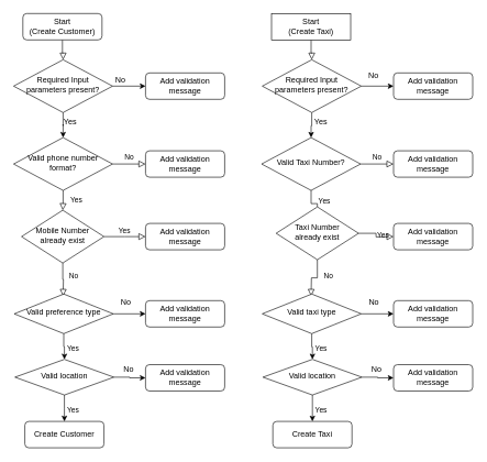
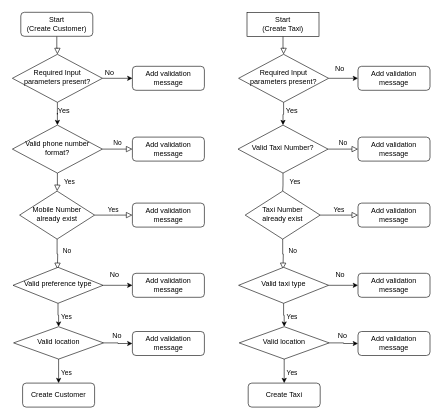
  <mxCell id="0" />
  <mxCell id="1" parent="0" />
  <mxCell id="2" value="" style="rounded=0;html=1;jettySize=auto;orthogonalLoop=1;fontSize=11;endArrow=block;endFill=0;endSize=8;strokeWidth=1;shadow=0;labelBackgroundColor=none;edgeStyle=orthogonalEdgeStyle;entryX=0.5;entryY=0;entryDx=0;entryDy=0;" parent="1" source="3" target="46" edge="1"><mxGeometry relative="1" as="geometry" /></mxCell>
  <mxCell id="3" value="Start&lt;br&gt;(Create Customer)" style="rounded=1;whiteSpace=wrap;html=1;fontSize=12;glass=0;strokeWidth=1;shadow=0;" parent="1" vertex="1"><mxGeometry x="34" y="20" width="120" height="40" as="geometry" /></mxCell>
  <mxCell id="4" value="Yes" style="rounded=0;html=1;jettySize=auto;orthogonalLoop=1;fontSize=11;endArrow=block;endFill=0;endSize=8;strokeWidth=1;shadow=0;labelBackgroundColor=none;edgeStyle=orthogonalEdgeStyle;" parent="1" source="6" target="10" edge="1"><mxGeometry y="20" relative="1" as="geometry"><mxPoint as="offset" /></mxGeometry></mxCell>
  <mxCell id="5" value="No" style="edgeStyle=orthogonalEdgeStyle;rounded=0;html=1;jettySize=auto;orthogonalLoop=1;fontSize=11;endArrow=block;endFill=0;endSize=8;strokeWidth=1;shadow=0;labelBackgroundColor=none;" parent="1" source="6" target="7" edge="1"><mxGeometry y="10" relative="1" as="geometry"><mxPoint as="offset" /></mxGeometry></mxCell>
  <mxCell id="6" value="Valid phone number format?" style="rhombus;whiteSpace=wrap;html=1;shadow=0;fontFamily=Helvetica;fontSize=12;align=center;strokeWidth=1;spacing=6;spacingTop=-4;" parent="1" vertex="1"><mxGeometry x="20" y="208" width="150" height="80" as="geometry" /></mxCell>
  <mxCell id="7" value="Add validation message" style="rounded=1;whiteSpace=wrap;html=1;fontSize=12;glass=0;strokeWidth=1;shadow=0;" parent="1" vertex="1"><mxGeometry x="220" y="228" width="120" height="40" as="geometry" /></mxCell>
  <mxCell id="8" value="No" style="rounded=0;html=1;jettySize=auto;orthogonalLoop=1;fontSize=11;endArrow=block;endFill=0;endSize=8;strokeWidth=1;shadow=0;labelBackgroundColor=none;edgeStyle=orthogonalEdgeStyle;" parent="1" source="10" edge="1"><mxGeometry x="-0.208" y="16" relative="1" as="geometry"><mxPoint as="offset" /><mxPoint x="95" y="448" as="targetPoint" /></mxGeometry></mxCell>
  <mxCell id="9" value="Yes" style="edgeStyle=orthogonalEdgeStyle;rounded=0;html=1;jettySize=auto;orthogonalLoop=1;fontSize=11;endArrow=block;endFill=0;endSize=8;strokeWidth=1;shadow=0;labelBackgroundColor=none;" parent="1" source="10" edge="1"><mxGeometry y="10" relative="1" as="geometry"><mxPoint as="offset" /><mxPoint x="220" y="358" as="targetPoint" /></mxGeometry></mxCell>
  <mxCell id="10" value="Mobile Number already exist" style="rhombus;whiteSpace=wrap;html=1;shadow=0;fontFamily=Helvetica;fontSize=12;align=center;strokeWidth=1;spacing=6;spacingTop=-4;" parent="1" vertex="1"><mxGeometry x="32" y="318" width="125" height="80" as="geometry" /></mxCell>
  <mxCell id="11" value="Yes" style="edgeStyle=orthogonalEdgeStyle;rounded=0;orthogonalLoop=1;jettySize=auto;html=1;entryX=0.5;entryY=0;entryDx=0;entryDy=0;" edge="1" parent="1" source="13" target="15"><mxGeometry x="0.138" y="13" relative="1" as="geometry"><mxPoint as="offset" /></mxGeometry></mxCell>
  <mxCell id="12" style="edgeStyle=orthogonalEdgeStyle;rounded=0;orthogonalLoop=1;jettySize=auto;html=1;entryX=0;entryY=0.5;entryDx=0;entryDy=0;" edge="1" parent="1" source="13" target="18"><mxGeometry relative="1" as="geometry" /></mxCell>
  <mxCell id="13" value="Valid preference type" style="rhombus;whiteSpace=wrap;html=1;shadow=0;fontFamily=Helvetica;fontSize=12;align=center;strokeWidth=1;spacing=6;spacingTop=-4;" vertex="1" parent="1"><mxGeometry x="21" y="445" width="150" height="60" as="geometry" /></mxCell>
  <mxCell id="14" style="edgeStyle=orthogonalEdgeStyle;rounded=0;orthogonalLoop=1;jettySize=auto;html=1;entryX=0;entryY=0.5;entryDx=0;entryDy=0;" edge="1" parent="1" source="15" target="20"><mxGeometry relative="1" as="geometry" /></mxCell>
  <mxCell id="15" value="Valid location" style="rhombus;whiteSpace=wrap;html=1;shadow=0;fontFamily=Helvetica;fontSize=12;align=center;strokeWidth=1;spacing=6;spacingTop=-4;" vertex="1" parent="1"><mxGeometry x="22" y="544" width="150" height="54" as="geometry" /></mxCell>
  <mxCell id="16" value="Yes" style="edgeStyle=orthogonalEdgeStyle;rounded=0;orthogonalLoop=1;jettySize=auto;html=1;exitX=0.5;exitY=1;exitDx=0;exitDy=0;" edge="1" parent="1" source="15"><mxGeometry x="0.138" y="13" relative="1" as="geometry"><mxPoint x="106.067" y="592.973" as="sourcePoint" /><mxPoint x="97" y="638" as="targetPoint" /><mxPoint as="offset" /></mxGeometry></mxCell>
  <mxCell id="17" value="Add validation message" style="rounded=1;whiteSpace=wrap;html=1;fontSize=12;glass=0;strokeWidth=1;shadow=0;" vertex="1" parent="1"><mxGeometry x="220" y="338" width="120" height="40" as="geometry" /></mxCell>
  <mxCell id="18" value="Add validation message" style="rounded=1;whiteSpace=wrap;html=1;fontSize=12;glass=0;strokeWidth=1;shadow=0;" vertex="1" parent="1"><mxGeometry x="220" y="455" width="120" height="40" as="geometry" /></mxCell>
  <mxCell id="19" value="No" style="text;html=1;align=center;verticalAlign=middle;resizable=0;points=[];autosize=1;strokeColor=none;fillColor=none;" vertex="1" parent="1"><mxGeometry x="175" y="448" width="30" height="20" as="geometry" /></mxCell>
  <mxCell id="20" value="Add validation message" style="rounded=1;whiteSpace=wrap;html=1;fontSize=12;glass=0;strokeWidth=1;shadow=0;" vertex="1" parent="1"><mxGeometry x="220" y="552" width="120" height="40" as="geometry" /></mxCell>
  <mxCell id="21" value="No" style="text;html=1;align=center;verticalAlign=middle;resizable=0;points=[];autosize=1;strokeColor=none;fillColor=none;" vertex="1" parent="1"><mxGeometry x="179" y="550" width="30" height="20" as="geometry" /></mxCell>
  <mxCell id="22" value="Create Customer" style="rounded=1;whiteSpace=wrap;html=1;fontSize=12;glass=0;strokeWidth=1;shadow=0;" vertex="1" parent="1"><mxGeometry x="37" y="638" width="120" height="40" as="geometry" /></mxCell>
  <mxCell id="23" value="" style="rounded=0;html=1;jettySize=auto;orthogonalLoop=1;fontSize=11;endArrow=block;endFill=0;endSize=8;strokeWidth=1;shadow=0;labelBackgroundColor=none;edgeStyle=orthogonalEdgeStyle;" edge="1" parent="1" source="24" target="49"><mxGeometry relative="1" as="geometry" /></mxCell>
  <mxCell id="24" value="Start&lt;br&gt;(Create Taxi)" style="whiteSpace=wrap;html=1;fontSize=12;glass=0;strokeWidth=1;shadow=0;rounded=0;" vertex="1" parent="1"><mxGeometry x="411" y="20" width="120" height="40" as="geometry" /></mxCell>
  <mxCell id="25" value="Yes" style="rounded=0;html=1;jettySize=auto;orthogonalLoop=1;fontSize=11;endArrow=none;endFill=0;endSize=8;strokeWidth=1;shadow=0;labelBackgroundColor=none;edgeStyle=orthogonalEdgeStyle;" edge="1" parent="1" source="27" target="31"><mxGeometry y="20" relative="1" as="geometry"><mxPoint as="offset" /></mxGeometry></mxCell>
  <mxCell id="26" value="No" style="edgeStyle=orthogonalEdgeStyle;rounded=0;html=1;jettySize=auto;orthogonalLoop=1;fontSize=11;endArrow=block;endFill=0;endSize=8;strokeWidth=1;shadow=0;labelBackgroundColor=none;" edge="1" parent="1" source="27" target="28"><mxGeometry y="10" relative="1" as="geometry"><mxPoint as="offset" /></mxGeometry></mxCell>
  <mxCell id="27" value="Valid Taxi Number?" style="rhombus;whiteSpace=wrap;html=1;shadow=0;fontFamily=Helvetica;fontSize=12;align=center;strokeWidth=1;spacing=6;spacingTop=-4;" vertex="1" parent="1"><mxGeometry x="396" y="208" width="150" height="80" as="geometry" /></mxCell>
  <mxCell id="28" value="Add validation message" style="rounded=1;whiteSpace=wrap;html=1;fontSize=12;glass=0;strokeWidth=1;shadow=0;" vertex="1" parent="1"><mxGeometry x="596" y="228" width="120" height="40" as="geometry" /></mxCell>
  <mxCell id="29" value="No" style="rounded=0;html=1;jettySize=auto;orthogonalLoop=1;fontSize=11;endArrow=block;endFill=0;endSize=8;strokeWidth=1;shadow=0;labelBackgroundColor=none;edgeStyle=orthogonalEdgeStyle;" edge="1" parent="1" source="31"><mxGeometry x="-0.208" y="16" relative="1" as="geometry"><mxPoint as="offset" /><mxPoint x="471" y="448" as="targetPoint" /></mxGeometry></mxCell>
  <mxCell id="30" value="Yes" style="edgeStyle=orthogonalEdgeStyle;rounded=0;html=1;jettySize=auto;orthogonalLoop=1;fontSize=11;endArrow=block;endFill=0;endSize=8;strokeWidth=1;shadow=0;labelBackgroundColor=none;" edge="1" parent="1" source="31"><mxGeometry y="10" relative="1" as="geometry"><mxPoint as="offset" /><mxPoint x="596" y="358" as="targetPoint" /></mxGeometry></mxCell>
- <mxCell id="31" value="Taxi Number &lt;br&gt;already exist" style="rhombus;whiteSpace=wrap;html=1;shadow=0;fontFamily=Helvetica;fontSize=12;align=center;strokeWidth=1;spacing=6;spacingTop=-4;" vertex="1" parent="1"><mxGeometry x="418" y="313" width="125" height="80" as="geometry" /></mxCell>
+ <mxCell id="31" value="Taxi Number &lt;br&gt;already exist" style="rhombus;whiteSpace=wrap;html=1;shadow=0;fontFamily=Helvetica;fontSize=12;align=center;strokeWidth=1;spacing=6;spacingTop=-4;" vertex="1" parent="1"><mxGeometry x="408" y="318" width="125" height="80" as="geometry" /></mxCell>
  <mxCell id="32" value="Yes" style="edgeStyle=orthogonalEdgeStyle;rounded=0;orthogonalLoop=1;jettySize=auto;html=1;entryX=0.5;entryY=0;entryDx=0;entryDy=0;" edge="1" parent="1" source="34" target="36"><mxGeometry x="0.138" y="13" relative="1" as="geometry"><mxPoint as="offset" /></mxGeometry></mxCell>
  <mxCell id="33" style="edgeStyle=orthogonalEdgeStyle;rounded=0;orthogonalLoop=1;jettySize=auto;html=1;entryX=0;entryY=0.5;entryDx=0;entryDy=0;" edge="1" parent="1" source="34" target="39"><mxGeometry relative="1" as="geometry" /></mxCell>
  <mxCell id="34" value="Valid taxi type" style="rhombus;whiteSpace=wrap;html=1;shadow=0;fontFamily=Helvetica;fontSize=12;align=center;strokeWidth=1;spacing=6;spacingTop=-4;" vertex="1" parent="1"><mxGeometry x="397" y="445" width="150" height="60" as="geometry" /></mxCell>
  <mxCell id="35" style="edgeStyle=orthogonalEdgeStyle;rounded=0;orthogonalLoop=1;jettySize=auto;html=1;entryX=0;entryY=0.5;entryDx=0;entryDy=0;" edge="1" parent="1" source="36" target="41"><mxGeometry relative="1" as="geometry" /></mxCell>
  <mxCell id="36" value="Valid location" style="rhombus;whiteSpace=wrap;html=1;shadow=0;fontFamily=Helvetica;fontSize=12;align=center;strokeWidth=1;spacing=6;spacingTop=-4;" vertex="1" parent="1"><mxGeometry x="398" y="544" width="150" height="54" as="geometry" /></mxCell>
  <mxCell id="37" value="Yes" style="edgeStyle=orthogonalEdgeStyle;rounded=0;orthogonalLoop=1;jettySize=auto;html=1;exitX=0.5;exitY=1;exitDx=0;exitDy=0;" edge="1" parent="1" source="36"><mxGeometry x="0.138" y="13" relative="1" as="geometry"><mxPoint x="482.067" y="592.973" as="sourcePoint" /><mxPoint x="473" y="638" as="targetPoint" /><mxPoint as="offset" /></mxGeometry></mxCell>
  <mxCell id="38" value="Add validation message" style="rounded=1;whiteSpace=wrap;html=1;fontSize=12;glass=0;strokeWidth=1;shadow=0;" vertex="1" parent="1"><mxGeometry x="596" y="338" width="120" height="40" as="geometry" /></mxCell>
  <mxCell id="39" value="Add validation message" style="rounded=1;whiteSpace=wrap;html=1;fontSize=12;glass=0;strokeWidth=1;shadow=0;" vertex="1" parent="1"><mxGeometry x="596" y="455" width="120" height="40" as="geometry" /></mxCell>
  <mxCell id="40" value="No" style="text;html=1;align=center;verticalAlign=middle;resizable=0;points=[];autosize=1;strokeColor=none;fillColor=none;" vertex="1" parent="1"><mxGeometry x="551" y="448" width="30" height="20" as="geometry" /></mxCell>
  <mxCell id="41" value="Add validation message" style="rounded=1;whiteSpace=wrap;html=1;fontSize=12;glass=0;strokeWidth=1;shadow=0;" vertex="1" parent="1"><mxGeometry x="596" y="552" width="120" height="40" as="geometry" /></mxCell>
  <mxCell id="42" value="No" style="text;html=1;align=center;verticalAlign=middle;resizable=0;points=[];autosize=1;strokeColor=none;fillColor=none;" vertex="1" parent="1"><mxGeometry x="555" y="550" width="30" height="20" as="geometry" /></mxCell>
  <mxCell id="43" value="Create Taxi" style="rounded=1;whiteSpace=wrap;html=1;fontSize=12;glass=0;strokeWidth=1;shadow=0;" vertex="1" parent="1"><mxGeometry x="413" y="638" width="120" height="40" as="geometry" /></mxCell>
  <mxCell id="44" style="edgeStyle=orthogonalEdgeStyle;rounded=0;orthogonalLoop=1;jettySize=auto;html=1;entryX=0.5;entryY=0;entryDx=0;entryDy=0;" edge="1" parent="1" source="46" target="6"><mxGeometry relative="1" as="geometry" /></mxCell>
  <mxCell id="45" style="edgeStyle=orthogonalEdgeStyle;rounded=0;orthogonalLoop=1;jettySize=auto;html=1;entryX=0;entryY=0.5;entryDx=0;entryDy=0;" edge="1" parent="1" source="46" target="50"><mxGeometry relative="1" as="geometry" /></mxCell>
  <mxCell id="46" value="Required Input parameters present?" style="rhombus;whiteSpace=wrap;html=1;shadow=0;fontFamily=Helvetica;fontSize=12;align=center;strokeWidth=1;spacing=6;spacingTop=-4;" vertex="1" parent="1"><mxGeometry x="20" y="90" width="150" height="80" as="geometry" /></mxCell>
  <mxCell id="47" style="edgeStyle=orthogonalEdgeStyle;rounded=0;orthogonalLoop=1;jettySize=auto;html=1;entryX=0.5;entryY=0;entryDx=0;entryDy=0;" edge="1" parent="1" source="49" target="27"><mxGeometry relative="1" as="geometry" /></mxCell>
  <mxCell id="48" style="edgeStyle=orthogonalEdgeStyle;rounded=0;orthogonalLoop=1;jettySize=auto;html=1;entryX=0;entryY=0.5;entryDx=0;entryDy=0;" edge="1" parent="1" source="49" target="51"><mxGeometry relative="1" as="geometry" /></mxCell>
  <mxCell id="49" value="Required Input parameters present?" style="rhombus;whiteSpace=wrap;html=1;shadow=0;fontFamily=Helvetica;fontSize=12;align=center;strokeWidth=1;spacing=6;spacingTop=-4;" vertex="1" parent="1"><mxGeometry x="397" y="90" width="150" height="80" as="geometry" /></mxCell>
  <mxCell id="50" value="Add validation message" style="rounded=1;whiteSpace=wrap;html=1;fontSize=12;glass=0;strokeWidth=1;shadow=0;" vertex="1" parent="1"><mxGeometry x="220" y="110" width="120" height="40" as="geometry" /></mxCell>
  <mxCell id="51" value="Add validation message" style="rounded=1;whiteSpace=wrap;html=1;fontSize=12;glass=0;strokeWidth=1;shadow=0;" vertex="1" parent="1"><mxGeometry x="596" y="110" width="120" height="40" as="geometry" /></mxCell>
  <mxCell id="52" value="Yes" style="text;html=1;strokeColor=none;fillColor=none;align=center;verticalAlign=middle;whiteSpace=wrap;rounded=0;" vertex="1" parent="1"><mxGeometry x="76" y="170" width="60" height="30" as="geometry" /></mxCell>
  <mxCell id="53" value="No" style="text;html=1;strokeColor=none;fillColor=none;align=center;verticalAlign=middle;whiteSpace=wrap;rounded=0;" vertex="1" parent="1"><mxGeometry x="152" y="106" width="60" height="30" as="geometry" /></mxCell>
  <mxCell id="54" value="Yes" style="text;html=1;strokeColor=none;fillColor=none;align=center;verticalAlign=middle;whiteSpace=wrap;rounded=0;" vertex="1" parent="1"><mxGeometry x="456" y="170" width="60" height="30" as="geometry" /></mxCell>
  <mxCell id="55" value="No" style="text;html=1;strokeColor=none;fillColor=none;align=center;verticalAlign=middle;whiteSpace=wrap;rounded=0;" vertex="1" parent="1"><mxGeometry x="536" y="100" width="60" height="30" as="geometry" /></mxCell>
